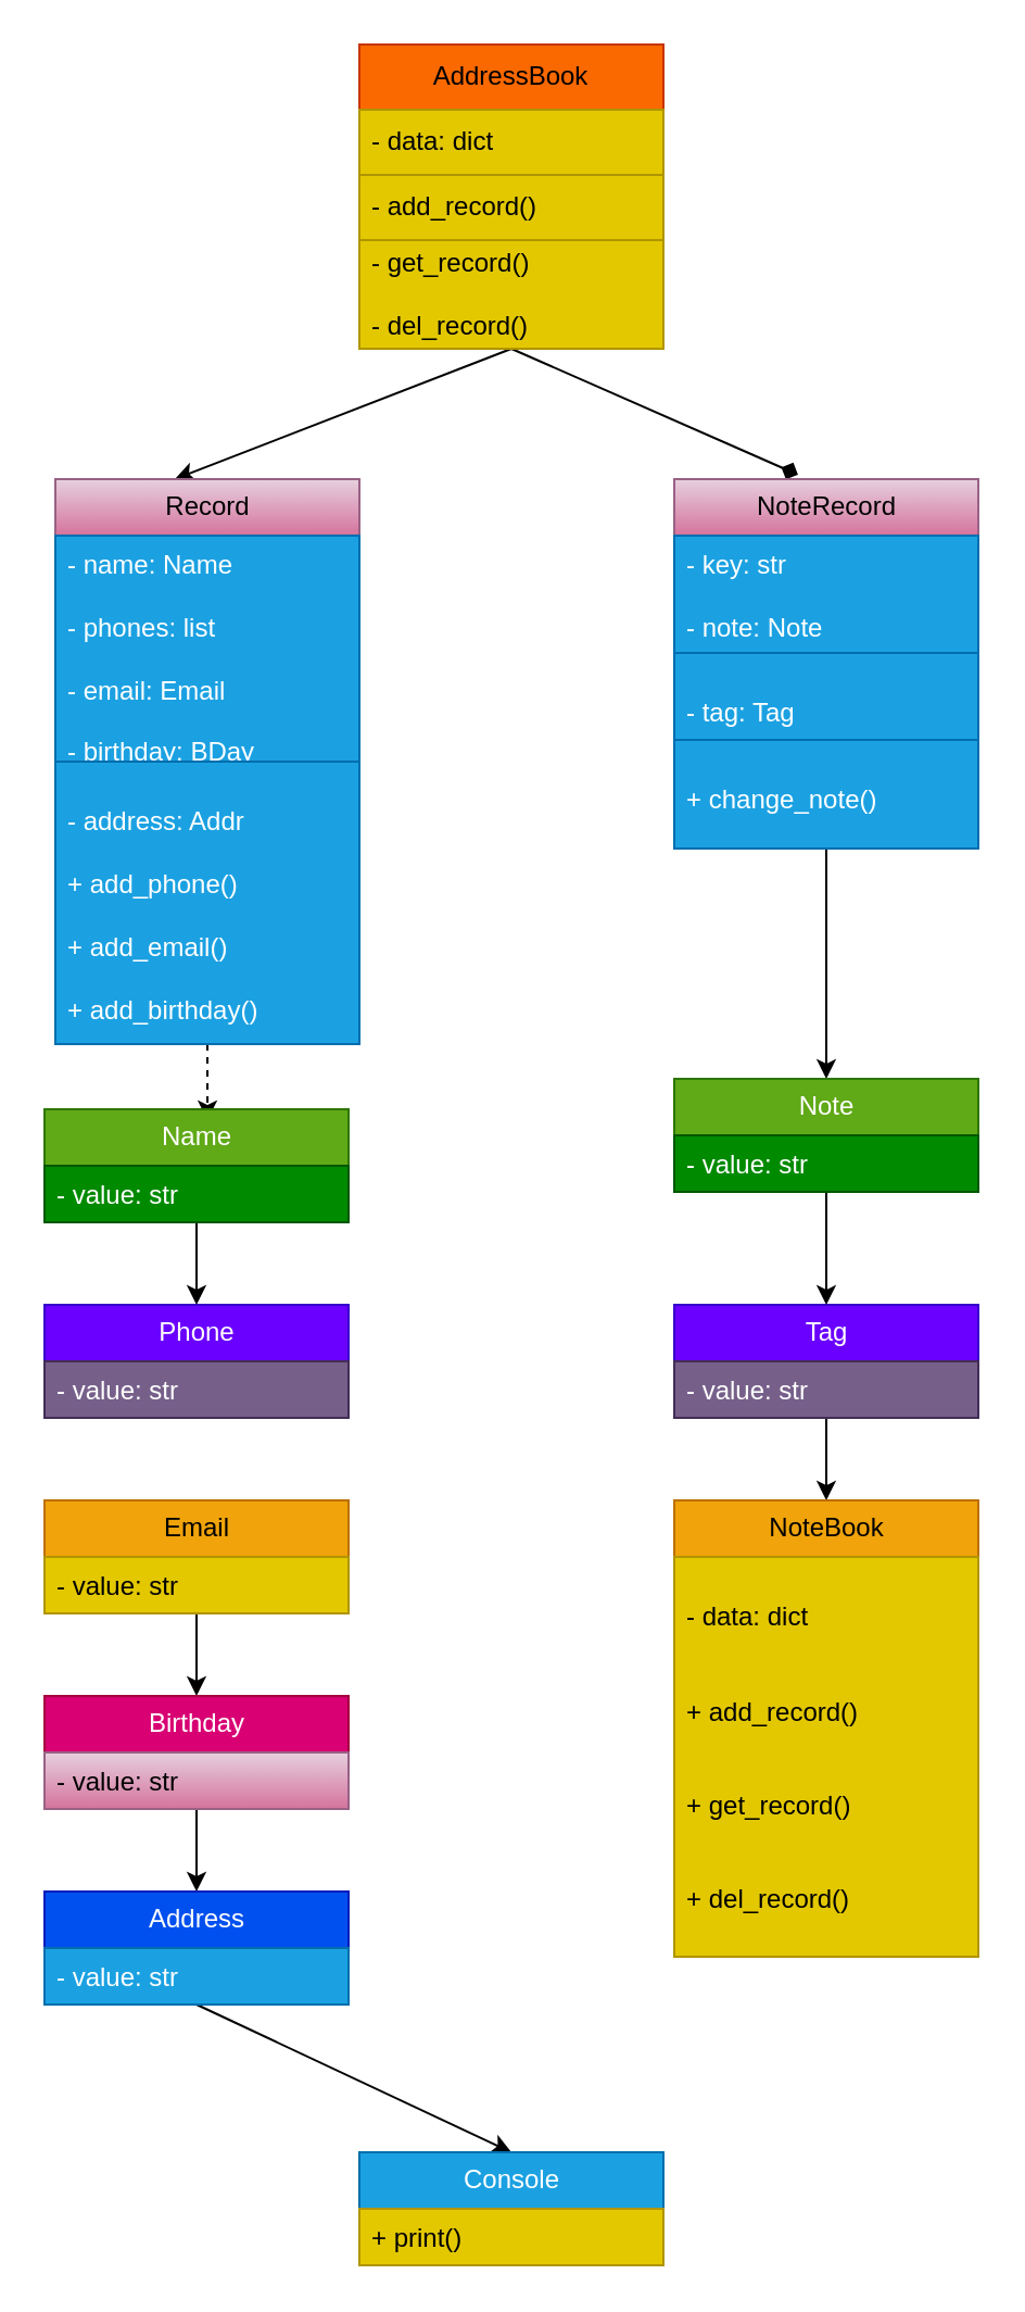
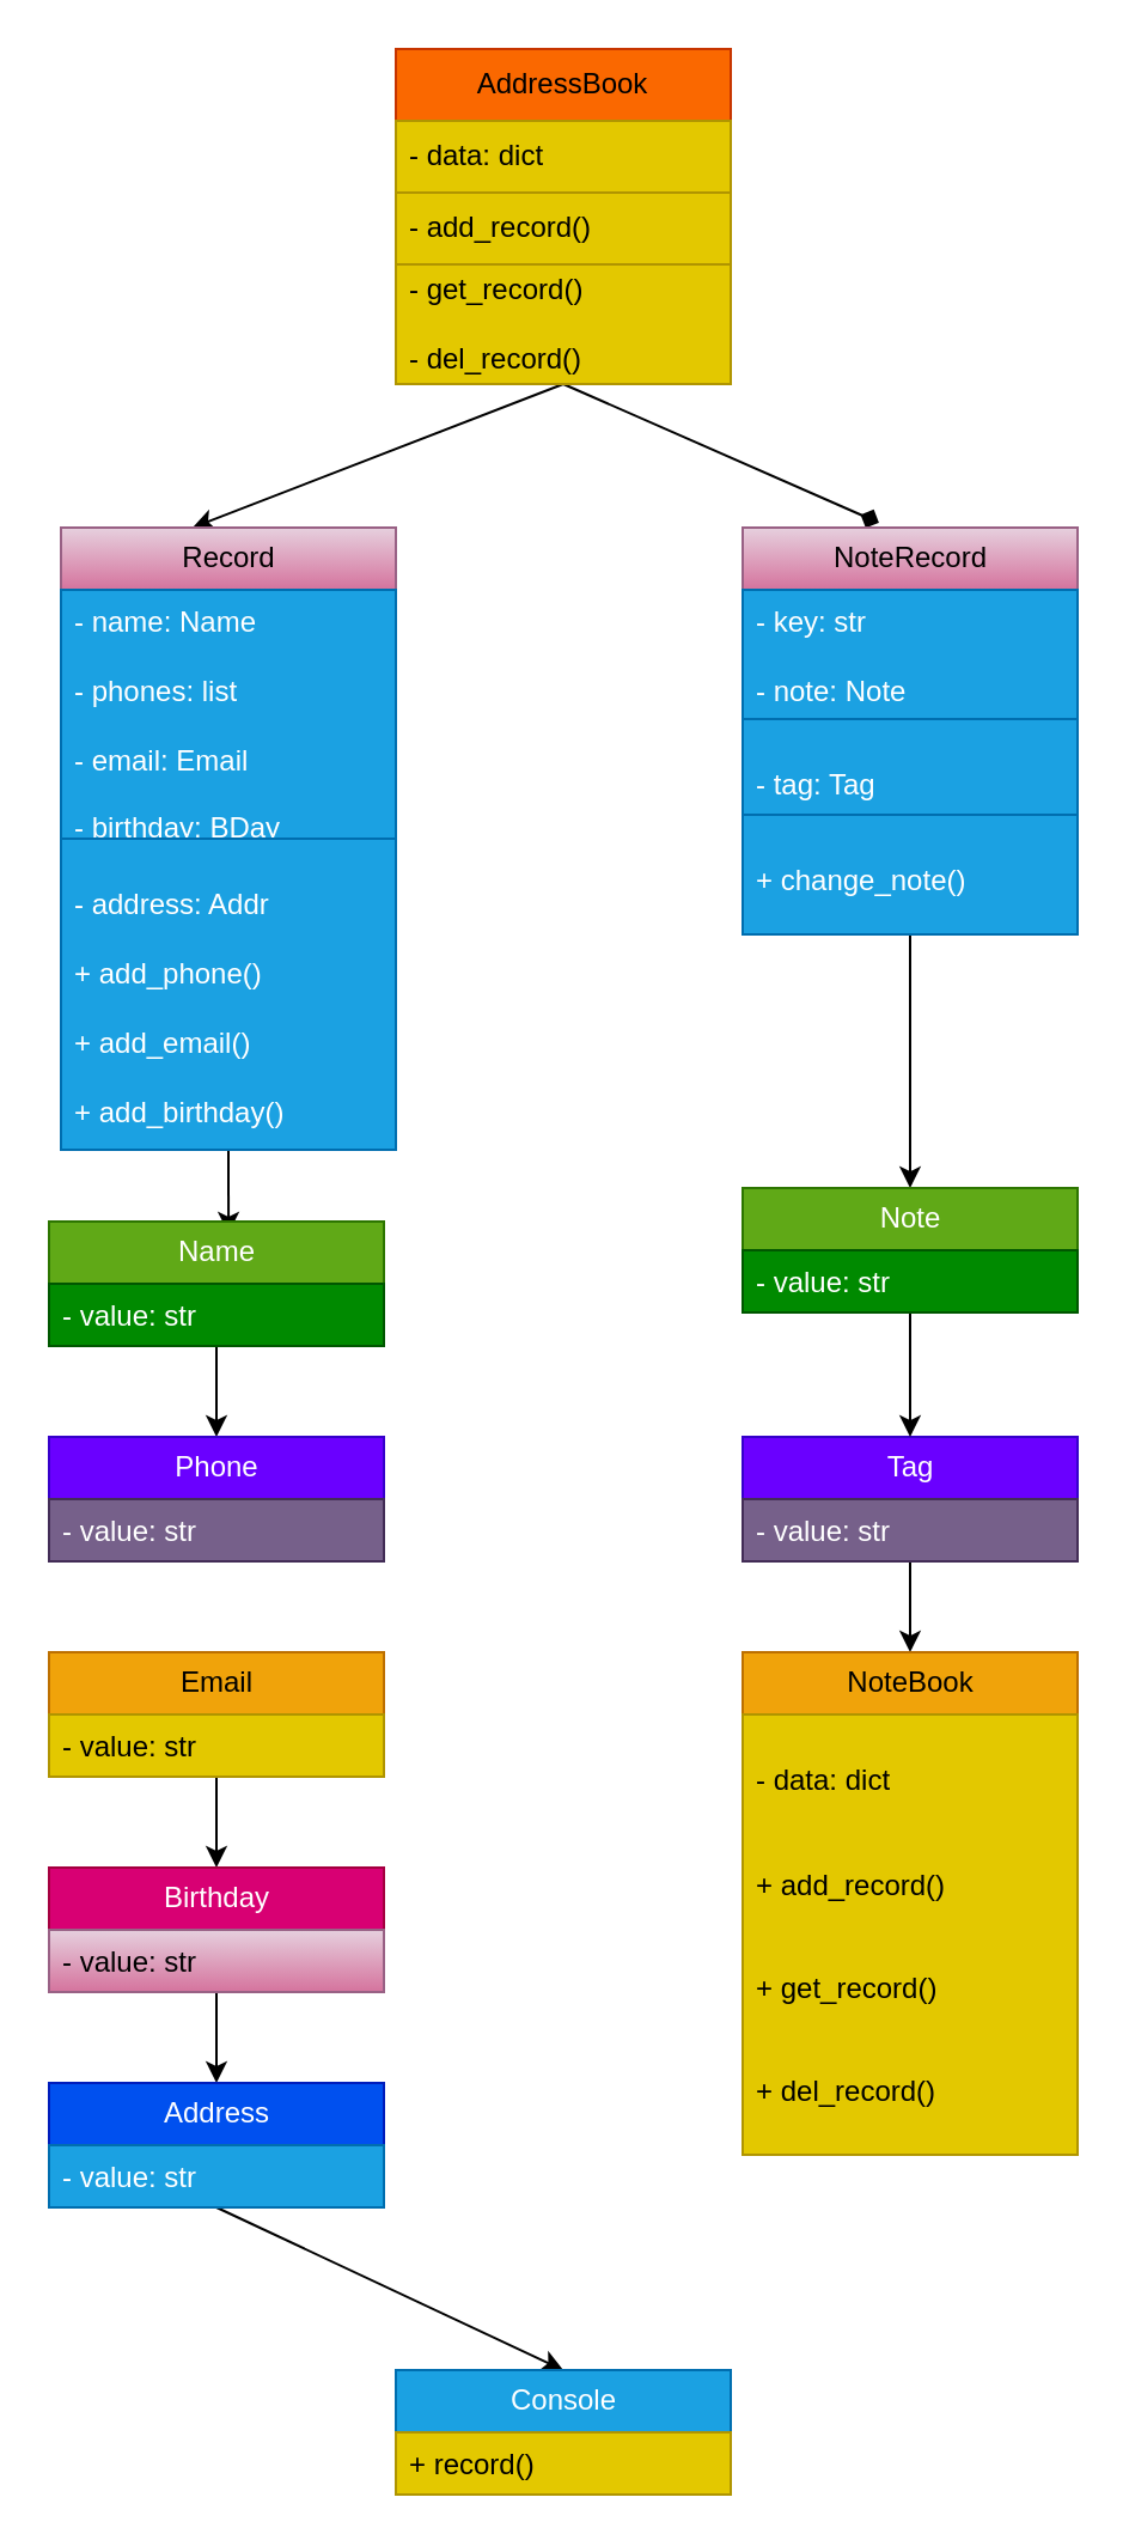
  <mxCell id="0" />
  <mxCell id="1" parent="0" />
  <mxCell id="2" style="edgeStyle=none;html=1;exitX=0.5;exitY=1;exitDx=0;exitDy=0;entryX=0.393;entryY=0;entryDx=0;entryDy=0;entryPerimeter=0;" parent="1" source="4" target="9" edge="1"><mxGeometry relative="1" as="geometry" /></mxCell>
  <mxCell id="3" style="edgeStyle=none;html=1;exitX=0.5;exitY=1;exitDx=0;exitDy=0;entryX=0.407;entryY=-0.012;entryDx=0;entryDy=0;entryPerimeter=0;endArrow=diamond;" parent="1" source="4" target="27" edge="1"><mxGeometry relative="1" as="geometry" /></mxCell>
  <mxCell id="4" value="AddressBook" style="swimlane;fontStyle=0;childLayout=stackLayout;horizontal=1;startSize=30;horizontalStack=0;resizeParent=1;resizeParentMax=0;resizeLast=0;collapsible=1;marginBottom=0;whiteSpace=wrap;html=1;fillColor=#fa6800;strokeColor=#C73500;fontColor=#000000;" parent="1" vertex="1"><mxGeometry x="165" width="140" height="140" as="geometry" y="20" /></mxCell>
  <mxCell id="5" value="- data: dict" style="text;strokeColor=#B09500;fillColor=#e3c800;align=left;verticalAlign=middle;spacingLeft=4;spacingRight=4;overflow=hidden;points=[[0,0.5],[1,0.5]];portConstraint=eastwest;rotatable=0;whiteSpace=wrap;html=1;fontColor=#000000;" parent="4" vertex="1"><mxGeometry y="30" width="140" height="30" as="geometry" /></mxCell>
  <mxCell id="6" value="- add_record()" style="text;strokeColor=#B09500;fillColor=#e3c800;align=left;verticalAlign=middle;spacingLeft=4;spacingRight=4;overflow=hidden;points=[[0,0.5],[1,0.5]];portConstraint=eastwest;rotatable=0;whiteSpace=wrap;html=1;fontColor=#000000;" parent="4" vertex="1"><mxGeometry y="60" width="140" height="30" as="geometry" /></mxCell>
  <mxCell id="7" value="- get_record()&lt;br&gt;&lt;br&gt;- del_record()" style="text;strokeColor=#B09500;fillColor=#e3c800;align=left;verticalAlign=middle;spacingLeft=4;spacingRight=4;overflow=hidden;points=[[0,0.5],[1,0.5]];portConstraint=eastwest;rotatable=0;whiteSpace=wrap;html=1;fontColor=#000000;" parent="4" vertex="1"><mxGeometry y="90" width="140" height="50" as="geometry" /></mxCell>
- <mxCell id="8" style="edgeStyle=none;html=1;exitX=0.5;exitY=1;exitDx=0;exitDy=0;entryX=0.536;entryY=0.096;entryDx=0;entryDy=0;entryPerimeter=0;dashed=1;" parent="1" source="9" target="13" edge="1"><mxGeometry relative="1" as="geometry" /></mxCell>
+ <mxCell id="8" style="edgeStyle=none;html=1;exitX=0.5;exitY=1;exitDx=0;exitDy=0;entryX=0.536;entryY=0.096;entryDx=0;entryDy=0;entryPerimeter=0;" parent="1" source="9" target="13" edge="1"><mxGeometry relative="1" as="geometry" /></mxCell>
  <mxCell id="9" value="Record" style="swimlane;fontStyle=0;childLayout=stackLayout;horizontal=1;startSize=26;fillColor=#e6d0de;horizontalStack=0;resizeParent=1;resizeParentMax=0;resizeLast=0;collapsible=1;marginBottom=0;html=1;gradientColor=#d5739d;strokeColor=#996185;" parent="1" vertex="1"><mxGeometry x="25" y="220" width="140" height="260" as="geometry" /></mxCell>
  <mxCell id="10" value="- name: Name&lt;br&gt;&lt;br&gt;- phones: list&lt;br&gt;&lt;br&gt;- email: Email&lt;br&gt;&lt;br&gt;- birthday: BDay" style="text;strokeColor=#006EAF;fillColor=#1ba1e2;align=left;verticalAlign=top;spacingLeft=4;spacingRight=4;overflow=hidden;rotatable=0;points=[[0,0.5],[1,0.5]];portConstraint=eastwest;whiteSpace=wrap;html=1;fontColor=#ffffff;" parent="9" vertex="1"><mxGeometry y="26" width="140" height="104" as="geometry" /></mxCell>
  <mxCell id="11" value="&lt;br&gt;- address: Addr&lt;br&gt;&lt;br&gt;+ add_phone()&lt;br&gt;&lt;br&gt;+ add_email()&lt;br&gt;&lt;br&gt;+ add_birthday()" style="text;strokeColor=#006EAF;fillColor=#1ba1e2;align=left;verticalAlign=top;spacingLeft=4;spacingRight=4;overflow=hidden;rotatable=0;points=[[0,0.5],[1,0.5]];portConstraint=eastwest;whiteSpace=wrap;html=1;fontColor=#ffffff;" parent="9" vertex="1"><mxGeometry y="130" width="140" height="130" as="geometry" /></mxCell>
  <mxCell id="12" style="edgeStyle=none;html=1;exitX=0.5;exitY=1;exitDx=0;exitDy=0;entryX=0.5;entryY=0;entryDx=0;entryDy=0;" parent="1" source="13" target="15" edge="1"><mxGeometry relative="1" as="geometry" /></mxCell>
  <mxCell id="13" value="Name" style="swimlane;fontStyle=0;childLayout=stackLayout;horizontal=1;startSize=26;fillColor=#60a917;horizontalStack=0;resizeParent=1;resizeParentMax=0;resizeLast=0;collapsible=1;marginBottom=0;html=1;fontColor=#ffffff;strokeColor=#2D7600;" parent="1" vertex="1"><mxGeometry x="20" y="510" width="140" height="52" as="geometry" /></mxCell>
  <mxCell id="14" value="- value: str" style="text;strokeColor=#005700;fillColor=#008a00;align=left;verticalAlign=top;spacingLeft=4;spacingRight=4;overflow=hidden;rotatable=0;points=[[0,0.5],[1,0.5]];portConstraint=eastwest;whiteSpace=wrap;html=1;fontColor=#ffffff;" parent="13" vertex="1"><mxGeometry y="26" width="140" height="26" as="geometry" /></mxCell>
  <mxCell id="15" value="Phone" style="swimlane;fontStyle=0;childLayout=stackLayout;horizontal=1;startSize=26;fillColor=#6a00ff;horizontalStack=0;resizeParent=1;resizeParentMax=0;resizeLast=0;collapsible=1;marginBottom=0;html=1;fontColor=#ffffff;strokeColor=#3700CC;" parent="1" vertex="1"><mxGeometry x="20" y="600" width="140" height="52" as="geometry" /></mxCell>
  <mxCell id="16" value="- value: str" style="text;strokeColor=#432D57;fillColor=#76608a;align=left;verticalAlign=top;spacingLeft=4;spacingRight=4;overflow=hidden;rotatable=0;points=[[0,0.5],[1,0.5]];portConstraint=eastwest;whiteSpace=wrap;html=1;fontColor=#ffffff;" parent="15" vertex="1"><mxGeometry y="26" width="140" height="26" as="geometry" /></mxCell>
  <mxCell id="17" style="edgeStyle=none;html=1;exitX=0.5;exitY=1;exitDx=0;exitDy=0;entryX=0.5;entryY=0;entryDx=0;entryDy=0;" parent="1" source="18" target="21" edge="1"><mxGeometry relative="1" as="geometry" /></mxCell>
  <mxCell id="18" value="Email" style="swimlane;fontStyle=0;childLayout=stackLayout;horizontal=1;startSize=26;fillColor=#f0a30a;horizontalStack=0;resizeParent=1;resizeParentMax=0;resizeLast=0;collapsible=1;marginBottom=0;html=1;fontColor=#000000;strokeColor=#BD7000;" parent="1" vertex="1"><mxGeometry x="20" y="690" width="140" height="52" as="geometry" /></mxCell>
  <mxCell id="19" value="- value: str" style="text;strokeColor=#B09500;fillColor=#e3c800;align=left;verticalAlign=top;spacingLeft=4;spacingRight=4;overflow=hidden;rotatable=0;points=[[0,0.5],[1,0.5]];portConstraint=eastwest;whiteSpace=wrap;html=1;fontColor=#000000;" parent="18" vertex="1"><mxGeometry y="26" width="140" height="26" as="geometry" /></mxCell>
  <mxCell id="20" style="edgeStyle=none;html=1;exitX=0.5;exitY=1;exitDx=0;exitDy=0;entryX=0.5;entryY=0;entryDx=0;entryDy=0;" parent="1" source="21" target="24" edge="1"><mxGeometry relative="1" as="geometry" /></mxCell>
  <mxCell id="21" value="Birthday" style="swimlane;fontStyle=0;childLayout=stackLayout;horizontal=1;startSize=26;fillColor=#d80073;horizontalStack=0;resizeParent=1;resizeParentMax=0;resizeLast=0;collapsible=1;marginBottom=0;html=1;fontColor=#ffffff;strokeColor=#A50040;" parent="1" vertex="1"><mxGeometry x="20" y="780" width="140" height="52" as="geometry" /></mxCell>
  <mxCell id="22" value="- value: str" style="text;strokeColor=#996185;fillColor=#e6d0de;align=left;verticalAlign=top;spacingLeft=4;spacingRight=4;overflow=hidden;rotatable=0;points=[[0,0.5],[1,0.5]];portConstraint=eastwest;whiteSpace=wrap;html=1;gradientColor=#d5739d;" parent="21" vertex="1"><mxGeometry y="26" width="140" height="26" as="geometry" /></mxCell>
  <mxCell id="23" style="edgeStyle=none;html=1;exitX=0.5;exitY=1;exitDx=0;exitDy=0;entryX=0.5;entryY=0;entryDx=0;entryDy=0;" parent="1" source="24" target="39" edge="1"><mxGeometry relative="1" as="geometry" /></mxCell>
  <mxCell id="24" value="Address" style="swimlane;fontStyle=0;childLayout=stackLayout;horizontal=1;startSize=26;fillColor=#0050ef;horizontalStack=0;resizeParent=1;resizeParentMax=0;resizeLast=0;collapsible=1;marginBottom=0;html=1;strokeColor=#001DBC;fontColor=#ffffff;" parent="1" vertex="1"><mxGeometry x="20" y="870" width="140" height="52" as="geometry" /></mxCell>
  <mxCell id="25" value="- value: str" style="text;strokeColor=#006EAF;fillColor=#1ba1e2;align=left;verticalAlign=top;spacingLeft=4;spacingRight=4;overflow=hidden;rotatable=0;points=[[0,0.5],[1,0.5]];portConstraint=eastwest;whiteSpace=wrap;html=1;fontColor=#ffffff;" parent="24" vertex="1"><mxGeometry y="26" width="140" height="26" as="geometry" /></mxCell>
  <mxCell id="26" style="edgeStyle=none;html=1;exitX=0.5;exitY=1;exitDx=0;exitDy=0;entryX=0.5;entryY=0;entryDx=0;entryDy=0;" parent="1" source="27" target="35" edge="1"><mxGeometry relative="1" as="geometry" /></mxCell>
  <mxCell id="27" value="NoteRecord" style="swimlane;fontStyle=0;childLayout=stackLayout;horizontal=1;startSize=26;fillColor=#e6d0de;horizontalStack=0;resizeParent=1;resizeParentMax=0;resizeLast=0;collapsible=1;marginBottom=0;html=1;gradientColor=#d5739d;strokeColor=#996185;" parent="1" vertex="1"><mxGeometry x="310" y="220" width="140" height="170" as="geometry" /></mxCell>
  <mxCell id="28" value="- key: str&lt;br&gt;&lt;br&gt;- note: Note" style="text;strokeColor=#006EAF;fillColor=#1ba1e2;align=left;verticalAlign=top;spacingLeft=4;spacingRight=4;overflow=hidden;rotatable=0;points=[[0,0.5],[1,0.5]];portConstraint=eastwest;whiteSpace=wrap;html=1;fontColor=#ffffff;" parent="27" vertex="1"><mxGeometry y="26" width="140" height="54" as="geometry" /></mxCell>
  <mxCell id="29" value="&lt;br&gt;- tag: Tag" style="text;strokeColor=#006EAF;fillColor=#1ba1e2;align=left;verticalAlign=top;spacingLeft=4;spacingRight=4;overflow=hidden;rotatable=0;points=[[0,0.5],[1,0.5]];portConstraint=eastwest;whiteSpace=wrap;html=1;fontColor=#ffffff;" parent="27" vertex="1"><mxGeometry y="80" width="140" height="40" as="geometry" /></mxCell>
  <mxCell id="30" value="&lt;br&gt;+ change_note()" style="text;strokeColor=#006EAF;fillColor=#1ba1e2;align=left;verticalAlign=top;spacingLeft=4;spacingRight=4;overflow=hidden;rotatable=0;points=[[0,0.5],[1,0.5]];portConstraint=eastwest;whiteSpace=wrap;html=1;fontColor=#ffffff;" parent="27" vertex="1"><mxGeometry y="120" width="140" height="50" as="geometry" /></mxCell>
  <mxCell id="31" style="edgeStyle=none;html=1;exitX=0.5;exitY=1;exitDx=0;exitDy=0;entryX=0.5;entryY=0;entryDx=0;entryDy=0;" parent="1" source="32" target="37" edge="1"><mxGeometry relative="1" as="geometry" /></mxCell>
  <mxCell id="32" value="Tag" style="swimlane;fontStyle=0;childLayout=stackLayout;horizontal=1;startSize=26;fillColor=#6a00ff;horizontalStack=0;resizeParent=1;resizeParentMax=0;resizeLast=0;collapsible=1;marginBottom=0;html=1;fontColor=#ffffff;strokeColor=#3700CC;" parent="1" vertex="1"><mxGeometry x="310" y="600" width="140" height="52" as="geometry" /></mxCell>
  <mxCell id="33" value="- value: str" style="text;strokeColor=#432D57;fillColor=#76608a;align=left;verticalAlign=top;spacingLeft=4;spacingRight=4;overflow=hidden;rotatable=0;points=[[0,0.5],[1,0.5]];portConstraint=eastwest;whiteSpace=wrap;html=1;fontColor=#ffffff;" parent="32" vertex="1"><mxGeometry y="26" width="140" height="26" as="geometry" /></mxCell>
  <mxCell id="34" style="edgeStyle=none;html=1;exitX=0.5;exitY=1;exitDx=0;exitDy=0;entryX=0.5;entryY=0;entryDx=0;entryDy=0;" parent="1" source="35" target="32" edge="1"><mxGeometry relative="1" as="geometry" /></mxCell>
  <mxCell id="35" value="Note" style="swimlane;fontStyle=0;childLayout=stackLayout;horizontal=1;startSize=26;fillColor=#60a917;horizontalStack=0;resizeParent=1;resizeParentMax=0;resizeLast=0;collapsible=1;marginBottom=0;html=1;fontColor=#ffffff;strokeColor=#2D7600;" parent="1" vertex="1"><mxGeometry x="310" y="496" width="140" height="52" as="geometry" /></mxCell>
  <mxCell id="36" value="- value: str" style="text;strokeColor=#005700;fillColor=#008a00;align=left;verticalAlign=top;spacingLeft=4;spacingRight=4;overflow=hidden;rotatable=0;points=[[0,0.5],[1,0.5]];portConstraint=eastwest;whiteSpace=wrap;html=1;fontColor=#ffffff;" parent="35" vertex="1"><mxGeometry y="26" width="140" height="26" as="geometry" /></mxCell>
  <mxCell id="37" value="NoteBook" style="swimlane;fontStyle=0;childLayout=stackLayout;horizontal=1;startSize=26;fillColor=#f0a30a;horizontalStack=0;resizeParent=1;resizeParentMax=0;resizeLast=0;collapsible=1;marginBottom=0;html=1;fontColor=#000000;strokeColor=#BD7000;" parent="1" vertex="1"><mxGeometry x="310" y="690" width="140" height="210" as="geometry" /></mxCell>
  <mxCell id="38" value="&lt;br&gt;- data: dict&lt;br&gt;&lt;br&gt;&lt;br&gt;+ add_record()&lt;br&gt;&lt;br&gt;&lt;br&gt;+ get_record()&lt;br&gt;&lt;br&gt;&lt;br&gt;+ del_record()" style="text;strokeColor=#B09500;fillColor=#e3c800;align=left;verticalAlign=top;spacingLeft=4;spacingRight=4;overflow=hidden;rotatable=0;points=[[0,0.5],[1,0.5]];portConstraint=eastwest;whiteSpace=wrap;html=1;fontColor=#000000;" parent="37" vertex="1"><mxGeometry y="26" width="140" height="184" as="geometry" /></mxCell>
  <mxCell id="39" value="Console" style="swimlane;fontStyle=0;childLayout=stackLayout;horizontal=1;startSize=26;fillColor=#1ba1e2;horizontalStack=0;resizeParent=1;resizeParentMax=0;resizeLast=0;collapsible=1;marginBottom=0;html=1;fontColor=#ffffff;strokeColor=#006EAF;" parent="1" vertex="1"><mxGeometry x="165" y="990" width="140" height="52" as="geometry" /></mxCell>
- <mxCell id="40" value="+ print()" style="text;strokeColor=#B09500;fillColor=#e3c800;align=left;verticalAlign=top;spacingLeft=4;spacingRight=4;overflow=hidden;rotatable=0;points=[[0,0.5],[1,0.5]];portConstraint=eastwest;whiteSpace=wrap;html=1;fontColor=#000000;" parent="39" vertex="1"><mxGeometry y="26" width="140" height="26" as="geometry" /></mxCell>
+ <mxCell id="40" value="+ record()" style="text;strokeColor=#B09500;fillColor=#e3c800;align=left;verticalAlign=top;spacingLeft=4;spacingRight=4;overflow=hidden;rotatable=0;points=[[0,0.5],[1,0.5]];portConstraint=eastwest;whiteSpace=wrap;html=1;fontColor=#000000;" parent="39" vertex="1"><mxGeometry y="26" width="140" height="26" as="geometry" /></mxCell>
